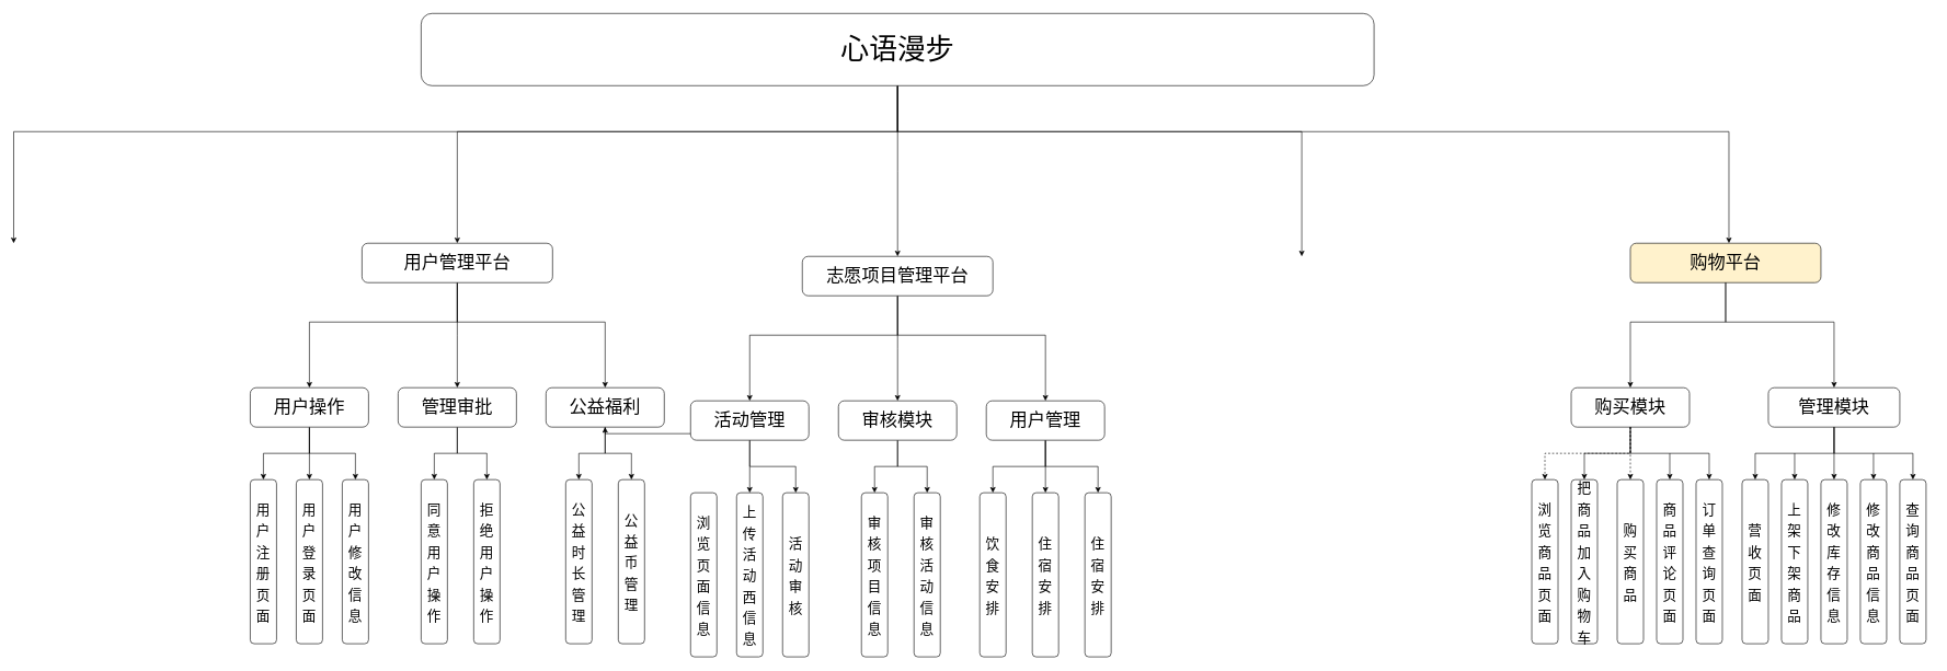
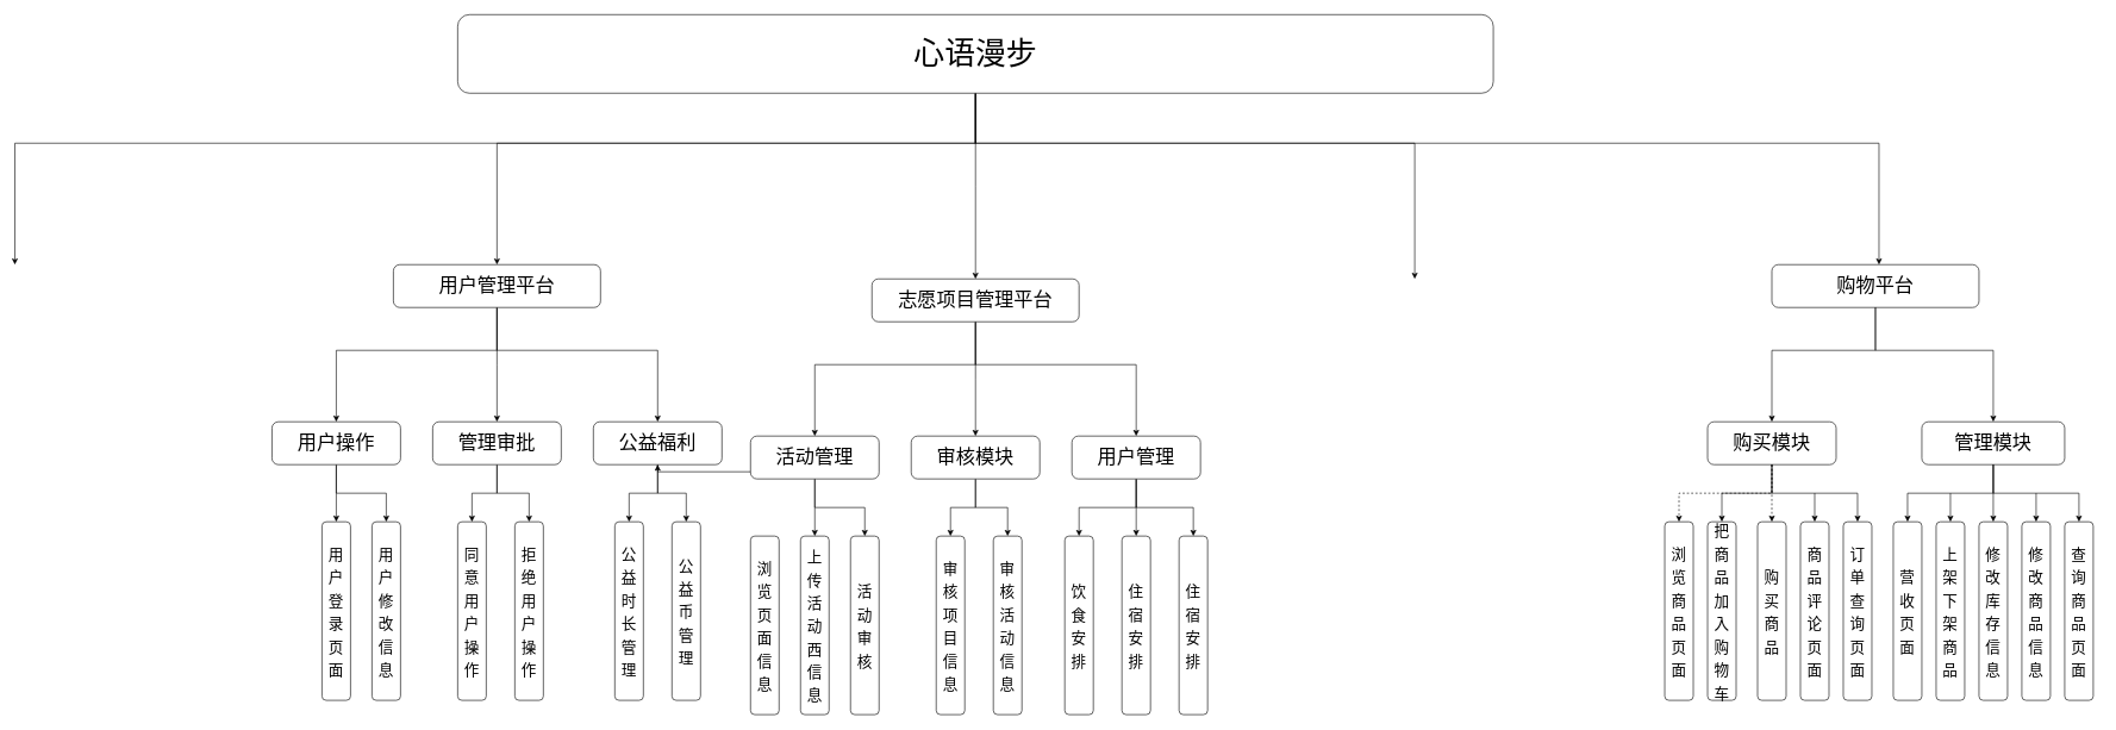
  <mxCell id="0" />
  <mxCell id="1" parent="0" />
  <mxCell id="2" value="" style="group" vertex="1" connectable="0" parent="1"><mxGeometry x="2190" y="370" width="750" height="600" as="geometry" /></mxCell>
- <mxCell id="3" value="&lt;font style=&quot;font-size: 27px;&quot;&gt;购物平台&lt;/font&gt;" style="rounded=1;whiteSpace=wrap;html=1;fillColor=#fff2cc;" vertex="1" parent="2"><mxGeometry x="290" width="290" height="60" as="geometry" /></mxCell>
+ <mxCell id="3" value="&lt;font style=&quot;font-size: 27px;&quot;&gt;购物平台&lt;/font&gt;" style="rounded=1;whiteSpace=wrap;html=1;" vertex="1" parent="2"><mxGeometry x="290" width="290" height="60" as="geometry" /></mxCell>
  <mxCell id="4" value="购买模块" style="rounded=1;whiteSpace=wrap;html=1;fontSize=27;" vertex="1" parent="2"><mxGeometry x="200" y="220" width="180" height="60" as="geometry" /></mxCell>
  <mxCell id="5" style="edgeStyle=orthogonalEdgeStyle;rounded=0;orthogonalLoop=1;jettySize=auto;html=1;fontSize=27;targetPerimeterSpacing=0;entryX=0.5;entryY=0;entryDx=0;entryDy=0;" edge="1" parent="2" source="3" target="4"><mxGeometry relative="1" as="geometry"><mxPoint x="210" y="220" as="targetPoint" /><Array as="points"><mxPoint x="435" y="120" /><mxPoint x="290" y="120" /></Array></mxGeometry></mxCell>
  <mxCell id="6" value="管理模块" style="rounded=1;whiteSpace=wrap;html=1;fontSize=27;" vertex="1" parent="2"><mxGeometry x="500" y="220" width="200" height="60" as="geometry" /></mxCell>
  <mxCell id="7" style="edgeStyle=orthogonalEdgeStyle;rounded=0;orthogonalLoop=1;jettySize=auto;html=1;fontSize=27;targetPerimeterSpacing=0;entryX=0.5;entryY=0;entryDx=0;entryDy=0;" edge="1" parent="2" source="3" target="6"><mxGeometry relative="1" as="geometry"><mxPoint x="670" y="230" as="targetPoint" /><Array as="points"><mxPoint x="435" y="120" /><mxPoint x="600" y="120" /></Array></mxGeometry></mxCell>
  <mxCell id="8" value="&lt;font style=&quot;font-size: 21px;&quot;&gt;浏览商品页面&lt;/font&gt;" style="rounded=1;whiteSpace=wrap;html=1;fontSize=27;" vertex="1" parent="2"><mxGeometry x="140" y="360" width="40" height="250" as="geometry" /></mxCell>
  <mxCell id="9" style="edgeStyle=orthogonalEdgeStyle;rounded=0;orthogonalLoop=1;jettySize=auto;html=1;fontSize=27;targetPerimeterSpacing=0;entryX=0.5;entryY=0;entryDx=0;entryDy=0;dashed=1;" edge="1" parent="2" source="4" target="8"><mxGeometry relative="1" as="geometry"><mxPoint x="200" y="350" as="targetPoint" /><Array as="points"><mxPoint x="290" y="320" /><mxPoint x="160" y="320" /><mxPoint x="160" y="350" /></Array></mxGeometry></mxCell>
  <mxCell id="10" value="&lt;font style=&quot;font-size: 21px;&quot;&gt;把商品加入购物车&lt;/font&gt;" style="rounded=1;whiteSpace=wrap;html=1;fontSize=27;" vertex="1" parent="2"><mxGeometry x="200" y="360" width="40" height="250" as="geometry" /></mxCell>
  <mxCell id="11" style="edgeStyle=orthogonalEdgeStyle;rounded=0;orthogonalLoop=1;jettySize=auto;html=1;fontSize=27;targetPerimeterSpacing=0;entryX=0.5;entryY=0;entryDx=0;entryDy=0;" edge="1" parent="2" source="4" target="10"><mxGeometry relative="1" as="geometry"><mxPoint x="250" y="350" as="targetPoint" /><Array as="points"><mxPoint x="290" y="320" /><mxPoint x="220" y="320" /></Array></mxGeometry></mxCell>
  <mxCell id="12" value="&lt;font style=&quot;font-size: 21px;&quot;&gt;购买商品&lt;/font&gt;" style="rounded=1;whiteSpace=wrap;html=1;fontSize=27;" vertex="1" parent="2"><mxGeometry x="270" y="360" width="40" height="250" as="geometry" /></mxCell>
  <mxCell id="13" style="edgeStyle=orthogonalEdgeStyle;rounded=0;orthogonalLoop=1;jettySize=auto;html=1;entryX=0.5;entryY=0;entryDx=0;entryDy=0;fontSize=21;targetPerimeterSpacing=0;dashed=1;" edge="1" parent="2" source="4" target="12"><mxGeometry relative="1" as="geometry" /></mxCell>
  <mxCell id="14" value="&lt;font style=&quot;font-size: 21px;&quot;&gt;商品评论页面&lt;/font&gt;" style="rounded=1;whiteSpace=wrap;html=1;fontSize=27;" vertex="1" parent="2"><mxGeometry x="330" y="360" width="40" height="250" as="geometry" /></mxCell>
  <mxCell id="15" value="&lt;font style=&quot;font-size: 21px;&quot;&gt;订单查询页面&lt;/font&gt;" style="rounded=1;whiteSpace=wrap;html=1;fontSize=27;" vertex="1" parent="2"><mxGeometry x="390" y="360" width="40" height="250" as="geometry" /></mxCell>
  <mxCell id="16" style="edgeStyle=orthogonalEdgeStyle;rounded=0;orthogonalLoop=1;jettySize=auto;html=1;entryX=0.5;entryY=0;entryDx=0;entryDy=0;fontSize=21;targetPerimeterSpacing=0;" edge="1" parent="2" source="4" target="15"><mxGeometry relative="1" as="geometry"><Array as="points"><mxPoint x="290" y="320" /><mxPoint x="410" y="320" /></Array></mxGeometry></mxCell>
  <mxCell id="17" value="&lt;span style=&quot;font-size: 21px;&quot;&gt;查询商品页面&lt;/span&gt;" style="rounded=1;whiteSpace=wrap;html=1;fontSize=27;" vertex="1" parent="2"><mxGeometry x="700" y="360" width="40" height="250" as="geometry" /></mxCell>
  <mxCell id="18" style="edgeStyle=orthogonalEdgeStyle;rounded=0;orthogonalLoop=1;jettySize=auto;html=1;fontSize=21;targetPerimeterSpacing=0;entryX=0.5;entryY=0;entryDx=0;entryDy=0;" edge="1" parent="2" source="6" target="17"><mxGeometry relative="1" as="geometry"><mxPoint x="720" y="350" as="targetPoint" /><Array as="points"><mxPoint x="600" y="320" /><mxPoint x="720" y="320" /></Array></mxGeometry></mxCell>
  <mxCell id="19" value="&lt;span style=&quot;font-size: 21px;&quot;&gt;修改商品信息&lt;/span&gt;" style="rounded=1;whiteSpace=wrap;html=1;fontSize=27;" vertex="1" parent="2"><mxGeometry x="640" y="360" width="40" height="250" as="geometry" /></mxCell>
  <mxCell id="20" value="&lt;span style=&quot;font-size: 21px;&quot;&gt;修改库存信息&lt;/span&gt;" style="rounded=1;whiteSpace=wrap;html=1;fontSize=27;" vertex="1" parent="2"><mxGeometry x="580" y="360" width="40" height="250" as="geometry" /></mxCell>
  <mxCell id="21" style="edgeStyle=orthogonalEdgeStyle;rounded=0;orthogonalLoop=1;jettySize=auto;html=1;fontSize=21;targetPerimeterSpacing=0;entryX=0.5;entryY=0;entryDx=0;entryDy=0;" edge="1" parent="2" source="6" target="20"><mxGeometry relative="1" as="geometry"><mxPoint x="600" y="360" as="targetPoint" /></mxGeometry></mxCell>
  <mxCell id="22" value="&lt;span style=&quot;font-size: 21px;&quot;&gt;上架下架商品&lt;/span&gt;" style="rounded=1;whiteSpace=wrap;html=1;fontSize=27;" vertex="1" parent="2"><mxGeometry x="520" y="360" width="40" height="250" as="geometry" /></mxCell>
  <mxCell id="23" value="&lt;span style=&quot;font-size: 21px;&quot;&gt;营收页面&lt;/span&gt;" style="rounded=1;whiteSpace=wrap;html=1;fontSize=27;" vertex="1" parent="2"><mxGeometry x="460" y="360" width="40" height="250" as="geometry" /></mxCell>
  <mxCell id="24" style="edgeStyle=orthogonalEdgeStyle;rounded=0;orthogonalLoop=1;jettySize=auto;html=1;fontSize=21;targetPerimeterSpacing=0;entryX=0.5;entryY=0;entryDx=0;entryDy=0;" edge="1" parent="2" source="6" target="23"><mxGeometry relative="1" as="geometry"><mxPoint x="480" y="350" as="targetPoint" /><Array as="points"><mxPoint x="600" y="320" /><mxPoint x="480" y="320" /></Array></mxGeometry></mxCell>
  <mxCell id="25" value="" style="endArrow=classic;html=1;rounded=0;entryX=0.5;entryY=0;entryDx=0;entryDy=0;" edge="1" parent="2" target="14"><mxGeometry width="50" height="50" relative="1" as="geometry"><mxPoint x="350" y="320" as="sourcePoint" /><mxPoint x="350" y="350" as="targetPoint" /></mxGeometry></mxCell>
  <mxCell id="26" style="edgeStyle=orthogonalEdgeStyle;rounded=0;orthogonalLoop=1;jettySize=auto;html=1;" edge="1" parent="1" source="31"><mxGeometry relative="1" as="geometry"><Array as="points"><mxPoint x="1365" y="200" /><mxPoint x="2630" y="200" /></Array><mxPoint x="2630" y="370" as="targetPoint" /></mxGeometry></mxCell>
  <mxCell id="27" style="edgeStyle=orthogonalEdgeStyle;rounded=0;orthogonalLoop=1;jettySize=auto;html=1;" edge="1" parent="1" source="31"><mxGeometry relative="1" as="geometry"><mxPoint x="1980" y="390" as="targetPoint" /><Array as="points"><mxPoint x="1365" y="200" /><mxPoint x="1980" y="200" /><mxPoint x="1980" y="390" /></Array></mxGeometry></mxCell>
  <mxCell id="28" style="edgeStyle=orthogonalEdgeStyle;rounded=0;orthogonalLoop=1;jettySize=auto;html=1;" edge="1" parent="1" source="31"><mxGeometry relative="1" as="geometry"><mxPoint x="1365" y="390" as="targetPoint" /></mxGeometry></mxCell>
  <mxCell id="29" style="edgeStyle=elbowEdgeStyle;rounded=0;orthogonalLoop=1;jettySize=auto;elbow=vertical;html=1;exitX=0.5;exitY=1;exitDx=0;exitDy=0;entryX=0.5;entryY=0;entryDx=0;entryDy=0;" edge="1" parent="1" source="31" target="35"><mxGeometry relative="1" as="geometry"><mxPoint x="860" y="270" as="targetPoint" /><Array as="points"><mxPoint x="1120" y="200" /></Array></mxGeometry></mxCell>
  <mxCell id="30" style="edgeStyle=elbowEdgeStyle;rounded=0;orthogonalLoop=1;jettySize=auto;elbow=vertical;html=1;exitX=0.5;exitY=1;exitDx=0;exitDy=0;" edge="1" parent="1" source="31"><mxGeometry relative="1" as="geometry"><mxPoint x="20" y="370" as="targetPoint" /><Array as="points"><mxPoint x="700" y="200" /></Array></mxGeometry></mxCell>
  <mxCell id="31" value="&lt;font style=&quot;font-size: 43px;&quot;&gt;心语漫步&lt;/font&gt;" style="rounded=1;whiteSpace=wrap;html=1;" vertex="1" parent="1"><mxGeometry x="640" y="20" width="1450" height="110" as="geometry" /></mxCell>
  <mxCell id="32" style="edgeStyle=elbowEdgeStyle;rounded=0;orthogonalLoop=1;jettySize=auto;elbow=vertical;html=1;exitX=0.5;exitY=1;exitDx=0;exitDy=0;entryX=0.5;entryY=0;entryDx=0;entryDy=0;" edge="1" parent="1" source="35" target="42"><mxGeometry relative="1" as="geometry" /></mxCell>
  <mxCell id="33" style="edgeStyle=elbowEdgeStyle;rounded=0;orthogonalLoop=1;jettySize=auto;elbow=vertical;html=1;exitX=0.5;exitY=1;exitDx=0;exitDy=0;entryX=0.5;entryY=0;entryDx=0;entryDy=0;" edge="1" parent="1" source="35" target="45"><mxGeometry relative="1" as="geometry"><Array as="points"><mxPoint x="800" y="490" /></Array></mxGeometry></mxCell>
  <mxCell id="34" style="edgeStyle=elbowEdgeStyle;rounded=0;orthogonalLoop=1;jettySize=auto;elbow=vertical;html=1;exitX=0.5;exitY=1;exitDx=0;exitDy=0;" edge="1" parent="1" source="35" target="39"><mxGeometry relative="1" as="geometry"><Array as="points"><mxPoint x="580" y="490" /></Array></mxGeometry></mxCell>
  <mxCell id="35" value="&lt;font style=&quot;font-size: 27px;&quot;&gt;用户管理平台&lt;/font&gt;" style="rounded=1;whiteSpace=wrap;html=1;" vertex="1" parent="1"><mxGeometry x="550" y="370" width="290" height="60" as="geometry" /></mxCell>
  <mxCell id="36" style="edgeStyle=elbowEdgeStyle;rounded=0;orthogonalLoop=1;jettySize=auto;elbow=vertical;html=1;exitX=0.5;exitY=1;exitDx=0;exitDy=0;entryX=0.5;entryY=0;entryDx=0;entryDy=0;" edge="1" parent="1" source="39" target="49"><mxGeometry relative="1" as="geometry" /></mxCell>
  <mxCell id="37" style="edgeStyle=elbowEdgeStyle;rounded=0;orthogonalLoop=1;jettySize=auto;elbow=vertical;html=1;exitX=0.5;exitY=1;exitDx=0;exitDy=0;entryX=0.5;entryY=0;entryDx=0;entryDy=0;" edge="1" parent="1" source="39" target="50"><mxGeometry relative="1" as="geometry" /></mxCell>
- <mxCell id="38" style="edgeStyle=elbowEdgeStyle;rounded=0;orthogonalLoop=1;jettySize=auto;elbow=vertical;html=1;exitX=0.5;exitY=1;exitDx=0;exitDy=0;entryX=0.5;entryY=0;entryDx=0;entryDy=0;" edge="1" parent="1" source="39" target="46"><mxGeometry relative="1" as="geometry" /></mxCell>
  <mxCell id="39" value="&lt;font style=&quot;vertical-align: inherit;&quot;&gt;&lt;font style=&quot;vertical-align: inherit;&quot;&gt;用户操作&lt;/font&gt;&lt;/font&gt;" style="rounded=1;whiteSpace=wrap;html=1;fontSize=27;" vertex="1" parent="1"><mxGeometry x="380" y="590" width="180" height="60" as="geometry" /></mxCell>
  <mxCell id="40" style="edgeStyle=elbowEdgeStyle;rounded=0;orthogonalLoop=1;jettySize=auto;elbow=vertical;html=1;exitX=0.5;exitY=1;exitDx=0;exitDy=0;entryX=0.5;entryY=0;entryDx=0;entryDy=0;" edge="1" parent="1" source="42" target="52"><mxGeometry relative="1" as="geometry" /></mxCell>
  <mxCell id="41" style="edgeStyle=elbowEdgeStyle;rounded=0;orthogonalLoop=1;jettySize=auto;elbow=vertical;html=1;exitX=0.5;exitY=1;exitDx=0;exitDy=0;entryX=0.5;entryY=0;entryDx=0;entryDy=0;" edge="1" parent="1" source="42" target="51"><mxGeometry relative="1" as="geometry" /></mxCell>
  <mxCell id="42" value="&lt;font style=&quot;vertical-align: inherit;&quot;&gt;&lt;font style=&quot;vertical-align: inherit;&quot;&gt;管理审批&lt;/font&gt;&lt;/font&gt;" style="rounded=1;whiteSpace=wrap;html=1;fontSize=27;" vertex="1" parent="1"><mxGeometry x="605" y="590" width="180" height="60" as="geometry" /></mxCell>
  <mxCell id="43" style="edgeStyle=elbowEdgeStyle;rounded=0;orthogonalLoop=1;jettySize=auto;elbow=vertical;html=1;exitX=0.5;exitY=1;exitDx=0;exitDy=0;entryX=0.5;entryY=0;entryDx=0;entryDy=0;" edge="1" parent="1" source="45" target="54"><mxGeometry relative="1" as="geometry" /></mxCell>
  <mxCell id="44" style="edgeStyle=elbowEdgeStyle;rounded=0;orthogonalLoop=1;jettySize=auto;elbow=vertical;html=1;exitX=0.5;exitY=1;exitDx=0;exitDy=0;entryX=0.5;entryY=0;entryDx=0;entryDy=0;" edge="1" parent="1" source="45" target="53"><mxGeometry relative="1" as="geometry" /></mxCell>
  <mxCell id="45" value="&lt;font style=&quot;vertical-align: inherit;&quot;&gt;&lt;font style=&quot;vertical-align: inherit;&quot;&gt;公益福利&lt;/font&gt;&lt;/font&gt;" style="rounded=1;whiteSpace=wrap;html=1;fontSize=27;" vertex="1" parent="1"><mxGeometry x="830" y="590" width="180" height="60" as="geometry" /></mxCell>
- <mxCell id="46" value="&lt;font style=&quot;font-size: 21px;&quot;&gt;用户注册页面&lt;/font&gt;" style="rounded=1;whiteSpace=wrap;html=1;fontSize=27;" vertex="1" parent="1"><mxGeometry x="380" y="730" width="40" height="250" as="geometry" /></mxCell>
  <mxCell id="47" value="" style="endArrow=classic;html=1;rounded=0;" edge="1" parent="1"><mxGeometry width="50" height="50" relative="1" as="geometry"><mxPoint x="2730" y="690" as="sourcePoint" /><mxPoint x="2730" y="730" as="targetPoint" /></mxGeometry></mxCell>
  <mxCell id="48" value="" style="endArrow=classic;html=1;rounded=0;" edge="1" parent="1"><mxGeometry width="50" height="50" relative="1" as="geometry"><mxPoint x="2850" y="690" as="sourcePoint" /><mxPoint x="2850" y="730" as="targetPoint" /></mxGeometry></mxCell>
  <mxCell id="49" value="&lt;font style=&quot;font-size: 21px;&quot;&gt;用户登录页面&lt;/font&gt;" style="rounded=1;whiteSpace=wrap;html=1;fontSize=27;" vertex="1" parent="1"><mxGeometry x="450" y="730" width="40" height="250" as="geometry" /></mxCell>
  <mxCell id="50" value="&lt;font style=&quot;font-size: 21px;&quot;&gt;用户修改信息&lt;/font&gt;" style="rounded=1;whiteSpace=wrap;html=1;fontSize=27;" vertex="1" parent="1"><mxGeometry x="520" y="730" width="40" height="250" as="geometry" /></mxCell>
  <mxCell id="51" value="&lt;font style=&quot;font-size: 21px;&quot;&gt;同意用户操作&lt;/font&gt;" style="rounded=1;whiteSpace=wrap;html=1;fontSize=27;" vertex="1" parent="1"><mxGeometry x="640" y="730" width="40" height="250" as="geometry" /></mxCell>
  <mxCell id="52" value="&lt;font style=&quot;font-size: 21px;&quot;&gt;拒绝用户操作&lt;/font&gt;" style="rounded=1;whiteSpace=wrap;html=1;fontSize=27;" vertex="1" parent="1"><mxGeometry x="720" y="730" width="40" height="250" as="geometry" /></mxCell>
  <mxCell id="53" value="&lt;span style=&quot;font-size: 21px;&quot;&gt;&lt;font style=&quot;vertical-align: inherit;&quot;&gt;&lt;font style=&quot;vertical-align: inherit;&quot;&gt;公益时长管理&lt;/font&gt;&lt;/font&gt;&lt;/span&gt;" style="rounded=1;whiteSpace=wrap;html=1;fontSize=27;" vertex="1" parent="1"><mxGeometry x="860" y="730" width="40" height="250" as="geometry" /></mxCell>
  <mxCell id="54" value="&lt;font style=&quot;font-size: 21px;&quot;&gt;&lt;font style=&quot;vertical-align: inherit;&quot;&gt;&lt;font style=&quot;vertical-align: inherit;&quot;&gt;&lt;font style=&quot;vertical-align: inherit;&quot;&gt;&lt;font style=&quot;vertical-align: inherit;&quot;&gt;公益币管理&lt;/font&gt;&lt;/font&gt;&lt;/font&gt;&lt;/font&gt;&lt;/font&gt;" style="rounded=1;whiteSpace=wrap;html=1;fontSize=27;" vertex="1" parent="1"><mxGeometry x="940" y="730" width="40" height="250" as="geometry" /></mxCell>
  <mxCell id="55" style="edgeStyle=elbowEdgeStyle;rounded=0;orthogonalLoop=1;jettySize=auto;elbow=vertical;html=1;exitX=0.5;exitY=1;exitDx=0;exitDy=0;entryX=0.5;entryY=0;entryDx=0;entryDy=0;" edge="1" parent="1" source="58" target="65"><mxGeometry relative="1" as="geometry" /></mxCell>
  <mxCell id="56" style="edgeStyle=elbowEdgeStyle;rounded=0;orthogonalLoop=1;jettySize=auto;elbow=vertical;html=1;exitX=0.5;exitY=1;exitDx=0;exitDy=0;entryX=0.5;entryY=0;entryDx=0;entryDy=0;" edge="1" parent="1" source="58" target="69"><mxGeometry relative="1" as="geometry"><Array as="points"><mxPoint x="1470" y="510" /></Array></mxGeometry></mxCell>
  <mxCell id="57" style="edgeStyle=elbowEdgeStyle;rounded=0;orthogonalLoop=1;jettySize=auto;elbow=vertical;html=1;exitX=0.5;exitY=1;exitDx=0;exitDy=0;" edge="1" parent="1" source="58" target="62"><mxGeometry relative="1" as="geometry"><Array as="points"><mxPoint x="1250" y="510" /></Array></mxGeometry></mxCell>
  <mxCell id="58" value="&lt;font style=&quot;font-size: 27px;&quot;&gt;志愿项目管理平台&lt;/font&gt;" style="rounded=1;whiteSpace=wrap;html=1;" vertex="1" parent="1"><mxGeometry x="1220" y="390" width="290" height="60" as="geometry" /></mxCell>
  <mxCell id="59" style="edgeStyle=elbowEdgeStyle;rounded=0;orthogonalLoop=1;jettySize=auto;elbow=vertical;html=1;exitX=0.5;exitY=1;exitDx=0;exitDy=0;entryX=0.5;entryY=0;entryDx=0;entryDy=0;" edge="1" parent="1" source="62" target="71"><mxGeometry relative="1" as="geometry" /></mxCell>
  <mxCell id="60" style="edgeStyle=elbowEdgeStyle;rounded=0;orthogonalLoop=1;jettySize=auto;elbow=vertical;html=1;exitX=0.5;exitY=1;exitDx=0;exitDy=0;entryX=0.5;entryY=0;entryDx=0;entryDy=0;" edge="1" parent="1" source="62" target="72"><mxGeometry relative="1" as="geometry" /></mxCell>
  <mxCell id="61" style="edgeStyle=elbowEdgeStyle;rounded=0;orthogonalLoop=1;jettySize=auto;elbow=vertical;html=1;exitX=0.5;exitY=1;exitDx=0;exitDy=0;" edge="1" parent="1" source="62" target="45"><mxGeometry relative="1" as="geometry" /></mxCell>
  <mxCell id="62" value="&lt;font style=&quot;vertical-align: inherit;&quot;&gt;&lt;font style=&quot;vertical-align: inherit;&quot;&gt;活动管理&lt;/font&gt;&lt;/font&gt;" style="rounded=1;whiteSpace=wrap;html=1;fontSize=27;" vertex="1" parent="1"><mxGeometry x="1050" y="610" width="180" height="60" as="geometry" /></mxCell>
  <mxCell id="63" style="edgeStyle=elbowEdgeStyle;rounded=0;orthogonalLoop=1;jettySize=auto;elbow=vertical;html=1;exitX=0.5;exitY=1;exitDx=0;exitDy=0;entryX=0.5;entryY=0;entryDx=0;entryDy=0;" edge="1" parent="1" source="65" target="74"><mxGeometry relative="1" as="geometry" /></mxCell>
  <mxCell id="64" style="edgeStyle=elbowEdgeStyle;rounded=0;orthogonalLoop=1;jettySize=auto;elbow=vertical;html=1;exitX=0.5;exitY=1;exitDx=0;exitDy=0;entryX=0.5;entryY=0;entryDx=0;entryDy=0;" edge="1" parent="1" source="65" target="73"><mxGeometry relative="1" as="geometry" /></mxCell>
  <mxCell id="65" value="&lt;font style=&quot;vertical-align: inherit;&quot;&gt;&lt;font style=&quot;vertical-align: inherit;&quot;&gt;审核模块&lt;/font&gt;&lt;/font&gt;" style="rounded=1;whiteSpace=wrap;html=1;fontSize=27;" vertex="1" parent="1"><mxGeometry x="1275" y="610" width="180" height="60" as="geometry" /></mxCell>
  <mxCell id="66" style="edgeStyle=orthogonalEdgeStyle;rounded=0;orthogonalLoop=1;jettySize=auto;html=1;entryX=0.5;entryY=0;entryDx=0;entryDy=0;" edge="1" parent="1" source="69" target="76"><mxGeometry relative="1" as="geometry"><Array as="points"><mxPoint x="1590" y="710" /><mxPoint x="1590" y="710" /></Array></mxGeometry></mxCell>
  <mxCell id="67" style="edgeStyle=orthogonalEdgeStyle;rounded=0;orthogonalLoop=1;jettySize=auto;html=1;entryX=0.5;entryY=0;entryDx=0;entryDy=0;" edge="1" parent="1" source="69" target="75"><mxGeometry relative="1" as="geometry" /></mxCell>
  <mxCell id="68" style="edgeStyle=orthogonalEdgeStyle;rounded=0;orthogonalLoop=1;jettySize=auto;html=1;entryX=0.5;entryY=0;entryDx=0;entryDy=0;" edge="1" parent="1" source="69" target="77"><mxGeometry relative="1" as="geometry" /></mxCell>
  <mxCell id="69" value="&lt;font style=&quot;vertical-align: inherit;&quot;&gt;&lt;font style=&quot;vertical-align: inherit;&quot;&gt;用户管理&lt;/font&gt;&lt;/font&gt;" style="rounded=1;whiteSpace=wrap;html=1;fontSize=27;" vertex="1" parent="1"><mxGeometry x="1500" y="610" width="180" height="60" as="geometry" /></mxCell>
  <mxCell id="70" value="&lt;font style=&quot;font-size: 21px;&quot;&gt;浏览页面信息&lt;/font&gt;" style="rounded=1;whiteSpace=wrap;html=1;fontSize=27;" vertex="1" parent="1"><mxGeometry x="1050" y="750" width="40" height="250" as="geometry" /></mxCell>
  <mxCell id="71" value="&lt;font style=&quot;font-size: 21px;&quot;&gt;上传活动西信息&lt;/font&gt;" style="rounded=1;whiteSpace=wrap;html=1;fontSize=27;" vertex="1" parent="1"><mxGeometry x="1120" y="750" width="40" height="250" as="geometry" /></mxCell>
  <mxCell id="72" value="&lt;font style=&quot;font-size: 21px;&quot;&gt;活动审核&lt;/font&gt;" style="rounded=1;whiteSpace=wrap;html=1;fontSize=27;" vertex="1" parent="1"><mxGeometry x="1190" y="750" width="40" height="250" as="geometry" /></mxCell>
  <mxCell id="73" value="&lt;font style=&quot;font-size: 21px;&quot;&gt;审核项目信息&lt;/font&gt;" style="rounded=1;whiteSpace=wrap;html=1;fontSize=27;" vertex="1" parent="1"><mxGeometry x="1310" y="750" width="40" height="250" as="geometry" /></mxCell>
  <mxCell id="74" value="&lt;span style=&quot;font-size: 21px;&quot;&gt;审核活动信息&lt;/span&gt;" style="rounded=1;whiteSpace=wrap;html=1;fontSize=27;" vertex="1" parent="1"><mxGeometry x="1390" y="750" width="40" height="250" as="geometry" /></mxCell>
  <mxCell id="75" value="&lt;span style=&quot;font-size: 21px;&quot;&gt;&lt;font style=&quot;vertical-align: inherit;&quot;&gt;&lt;font style=&quot;vertical-align: inherit;&quot;&gt;饮食安排&lt;/font&gt;&lt;/font&gt;&lt;/span&gt;" style="rounded=1;whiteSpace=wrap;html=1;fontSize=27;" vertex="1" parent="1"><mxGeometry x="1490" y="750" width="40" height="250" as="geometry" /></mxCell>
  <mxCell id="76" value="&lt;span style=&quot;font-size: 21px;&quot;&gt;住宿安排&lt;/span&gt;" style="rounded=1;whiteSpace=wrap;html=1;fontSize=27;" vertex="1" parent="1"><mxGeometry x="1570" y="750" width="40" height="250" as="geometry" /></mxCell>
  <mxCell id="77" value="&lt;span style=&quot;font-size: 21px;&quot;&gt;住宿安排&lt;/span&gt;" style="rounded=1;whiteSpace=wrap;html=1;fontSize=27;" vertex="1" parent="1"><mxGeometry x="1650" y="750" width="40" height="250" as="geometry" /></mxCell>
